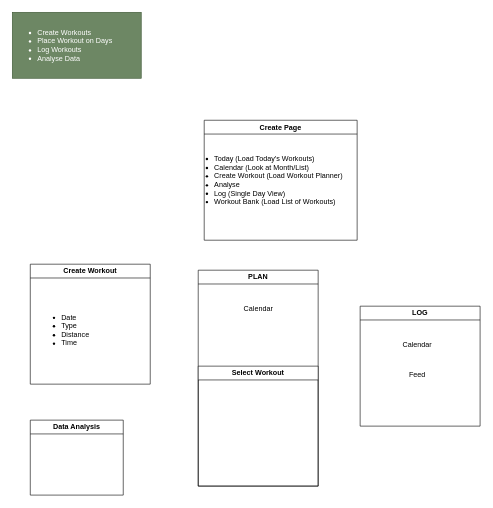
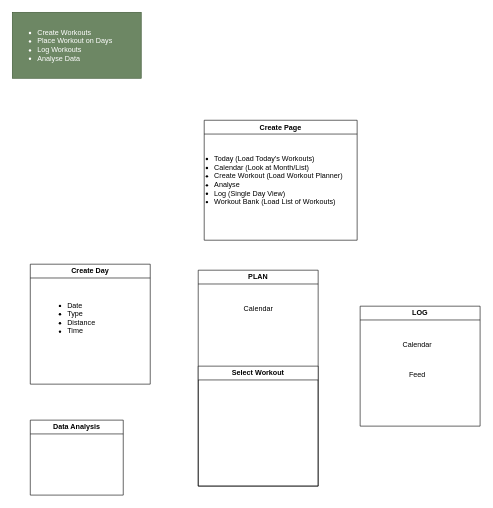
  <mxCell id="0" />
  <mxCell id="1" parent="0" />
  <mxCell id="2" value="LOG" style="swimlane;whiteSpace=wrap;html=1;" vertex="1" parent="1"><mxGeometry x="600" y="510" width="200" height="200" as="geometry" /></mxCell>
  <mxCell id="3" value="Calendar" style="text;html=1;align=center;verticalAlign=middle;resizable=0;points=[];autosize=1;strokeColor=none;fillColor=none;" vertex="1" parent="2"><mxGeometry x="60" y="50" width="70" height="30" as="geometry" /></mxCell>
  <mxCell id="4" value="Feed" style="text;html=1;align=center;verticalAlign=middle;resizable=0;points=[];autosize=1;strokeColor=none;fillColor=none;" vertex="1" parent="2"><mxGeometry x="70" y="100" width="50" height="30" as="geometry" /></mxCell>
  <mxCell id="5" value="Create Page" style="swimlane;whiteSpace=wrap;html=1;" vertex="1" parent="1"><mxGeometry x="340" y="200" width="255" height="200" as="geometry" /></mxCell>
  <mxCell id="6" value="&lt;ul&gt;&lt;li&gt;Today (Load Today's Workouts)&lt;/li&gt;&lt;li&gt;Calendar (Look at Month/List)&lt;/li&gt;&lt;li&gt;Create Workout (Load Workout Planner)&lt;/li&gt;&lt;li&gt;Analyse&amp;nbsp;&lt;/li&gt;&lt;li&gt;Log (Single Day View)&lt;/li&gt;&lt;li&gt;Workout Bank (Load List of Workouts)&lt;/li&gt;&lt;/ul&gt;" style="text;html=1;align=left;verticalAlign=middle;resizable=0;points=[];autosize=1;strokeColor=none;fillColor=none;" vertex="1" parent="5"><mxGeometry x="-25" y="20" width="280" height="160" as="geometry" /></mxCell>
  <mxCell id="7" value="PLAN" style="swimlane;whiteSpace=wrap;html=1;" vertex="1" parent="1"><mxGeometry x="330" y="450" width="200" height="360" as="geometry" /></mxCell>
  <mxCell id="8" value="Calendar" style="text;html=1;align=center;verticalAlign=middle;resizable=0;points=[];autosize=1;strokeColor=none;fillColor=none;" vertex="1" parent="7"><mxGeometry x="65" y="50" width="70" height="30" as="geometry" /></mxCell>
  <mxCell id="9" value="Select Workout" style="swimlane;whiteSpace=wrap;html=1;" vertex="1" parent="7"><mxGeometry y="160" width="200" height="200" as="geometry" /></mxCell>
  <mxCell id="10" value="&lt;ul&gt;&lt;li&gt;&lt;span style=&quot;background-color: initial;&quot;&gt;Create Workouts&lt;/span&gt;&lt;/li&gt;&lt;li&gt;&lt;span style=&quot;background-color: initial;&quot;&gt;Place Workout on Days&lt;/span&gt;&lt;br&gt;&lt;/li&gt;&lt;li&gt;Log Workouts&lt;/li&gt;&lt;li&gt;Analyse Data&lt;/li&gt;&lt;/ul&gt;" style="text;strokeColor=#3A5431;fillColor=#6d8764;html=1;whiteSpace=wrap;verticalAlign=middle;overflow=hidden;fontColor=#ffffff;" vertex="1" parent="1"><mxGeometry x="20" y="20" width="215" height="110" as="geometry" /></mxCell>
- <mxCell id="11" value="Create Workout" style="swimlane;whiteSpace=wrap;html=1;" vertex="1" parent="1"><mxGeometry x="50" y="440" width="200" height="200" as="geometry" /></mxCell>
- <mxCell id="12" value="&lt;ul&gt;&lt;li&gt;Date&lt;/li&gt;&lt;li&gt;Type&lt;/li&gt;&lt;li&gt;Distance&lt;/li&gt;&lt;li&gt;Time&lt;/li&gt;&lt;/ul&gt;" style="text;strokeColor=none;fillColor=none;html=1;whiteSpace=wrap;verticalAlign=middle;overflow=hidden;" vertex="1" parent="11"><mxGeometry x="10" y="50" width="100" height="120" as="geometry" /></mxCell>
+ <mxCell id="11" value="Create Day" style="swimlane;whiteSpace=wrap;html=1;" vertex="1" parent="1"><mxGeometry x="50" y="440" width="200" height="200" as="geometry" /></mxCell>
+ <mxCell id="12" value="&lt;ul&gt;&lt;li&gt;Date&lt;/li&gt;&lt;li&gt;Type&lt;/li&gt;&lt;li&gt;Distance&lt;/li&gt;&lt;li&gt;Time&lt;/li&gt;&lt;/ul&gt;" style="text;strokeColor=none;fillColor=none;html=1;whiteSpace=wrap;verticalAlign=middle;overflow=hidden;" vertex="1" parent="11"><mxGeometry x="20" y="30" width="100" height="120" as="geometry" /></mxCell>
  <mxCell id="13" value="Data Analysis" style="swimlane;whiteSpace=wrap;html=1;" vertex="1" parent="1"><mxGeometry x="50" y="700" width="155" height="125" as="geometry" /></mxCell>
